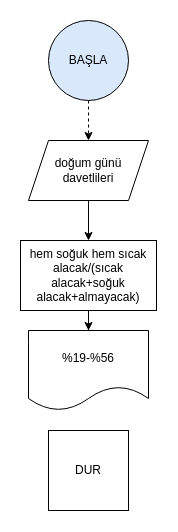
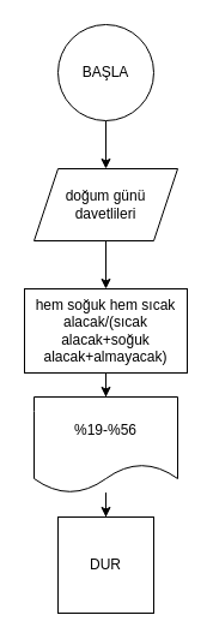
  <mxCell id="0" />
  <mxCell id="1" parent="0" />
  <mxCell id="2" value="DUR" style="whiteSpace=wrap;html=1;aspect=fixed;rounded=0;" vertex="1" parent="1"><mxGeometry x="48" y="430" width="80" height="80" as="geometry" /></mxCell>
- <mxCell id="3" value="" style="edgeStyle=orthogonalEdgeStyle;rounded=0;orthogonalLoop=1;jettySize=auto;html=1;dashed=1;" edge="1" parent="1" source="4" target="6"><mxGeometry relative="1" as="geometry" /></mxCell>
- <mxCell id="4" value="BAŞLA" style="ellipse;whiteSpace=wrap;html=1;aspect=fixed;fillColor=#dae8fc;" vertex="1" parent="1"><mxGeometry x="48" y="20" width="80" height="80" as="geometry" /></mxCell>
+ <mxCell id="3" value="" style="edgeStyle=orthogonalEdgeStyle;rounded=0;orthogonalLoop=1;jettySize=auto;html=1;" edge="1" parent="1" source="4" target="6"><mxGeometry relative="1" as="geometry" /></mxCell>
+ <mxCell id="4" value="BAŞLA" style="ellipse;whiteSpace=wrap;html=1;aspect=fixed;" vertex="1" parent="1"><mxGeometry x="48" y="20" width="80" height="80" as="geometry" /></mxCell>
  <mxCell id="5" value="" style="edgeStyle=orthogonalEdgeStyle;rounded=0;orthogonalLoop=1;jettySize=auto;html=1;" edge="1" parent="1" source="6" target="8"><mxGeometry relative="1" as="geometry" /></mxCell>
  <mxCell id="6" value="doğum günü davetlileri" style="shape=parallelogram;perimeter=parallelogramPerimeter;whiteSpace=wrap;html=1;fixedSize=1;" vertex="1" parent="1"><mxGeometry x="28" y="140" width="120" height="60" as="geometry" /></mxCell>
  <mxCell id="7" value="" style="edgeStyle=orthogonalEdgeStyle;rounded=0;orthogonalLoop=1;jettySize=auto;html=1;" edge="1" parent="1" source="8" target="10"><mxGeometry relative="1" as="geometry" /></mxCell>
  <mxCell id="8" value="hem soğuk hem sıcak alacak/(sıcak alacak+soğuk alacak+almayacak)" style="rounded=0;whiteSpace=wrap;html=1;" vertex="1" parent="1"><mxGeometry x="20" y="240" width="136" height="70" as="geometry" /></mxCell>
+ <mxCell id="9" value="" style="edgeStyle=orthogonalEdgeStyle;rounded=0;orthogonalLoop=1;jettySize=auto;html=1;" edge="1" parent="1" source="10" target="2"><mxGeometry relative="1" as="geometry" /></mxCell>
  <mxCell id="10" value="%19-%56" style="shape=document;whiteSpace=wrap;html=1;boundedLbl=1;" vertex="1" parent="1"><mxGeometry x="28" y="330" width="120" height="80" as="geometry" /></mxCell>
